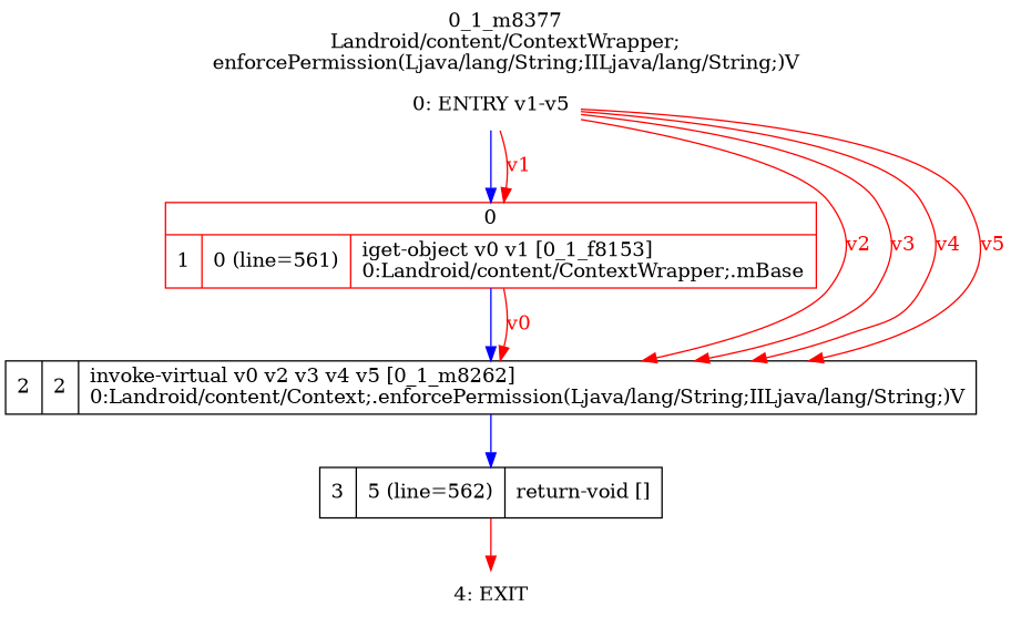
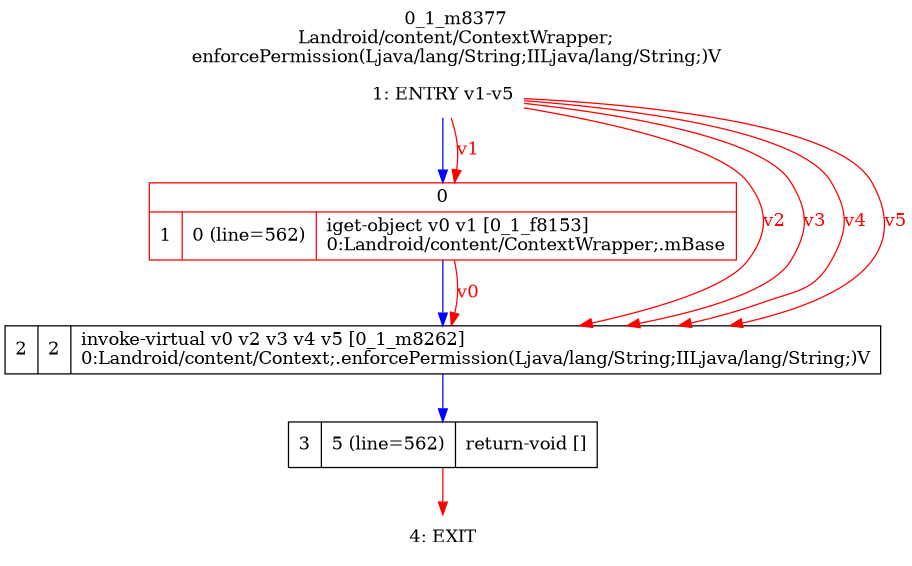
  digraph {
    label="0_1_m8377\nLandroid/content/ContextWrapper;\nenforcePermission(Ljava/lang/String;IILjava/lang/String;)V"
    labelloc=t
    rankdir=UD
    node [shape=record]
    edge [color=red fontcolor=red]
-   n1 [label="0: ENTRY v1-v5" shape=plaintext]
-   n2 [color=red label="{0|{1|0 (line=561)|iget-object v0 v1 [0_1_f8153]\l0:Landroid/content/ContextWrapper;.mBase\l}}"]
+   n1 [label="1: ENTRY v1-v5" shape=plaintext]
+   n2 [color=red label="{0|{1|0 (line=562)|iget-object v0 v1 [0_1_f8153]\l0:Landroid/content/ContextWrapper;.mBase\l}}"]
    n3 [label="2|2|invoke-virtual v0 v2 v3 v4 v5 [0_1_m8262]\l0:Landroid/content/Context;.enforcePermission(Ljava/lang/String;IILjava/lang/String;)V\l"]
    n4 [label="3|5 (line=562)|return-void []\l"]
    n5 [label="4: EXIT" shape=plaintext]
    n1 -> n2 [color=blue fontcolor=blue weight=100]
    n1 -> n2 [label=v1]
    n1 -> n3 [label=v2]
    n1 -> n3 [label=v3]
    n1 -> n3 [label=v4]
    n1 -> n3 [label=v5]
    n2 -> n3 [color=blue fontcolor=blue weight=100]
    n2 -> n3 [label=v0]
    n3 -> n4 [color=blue fontcolor=blue weight=100]
    n4 -> n5 [fontcolor=blue weight=100]
  }
